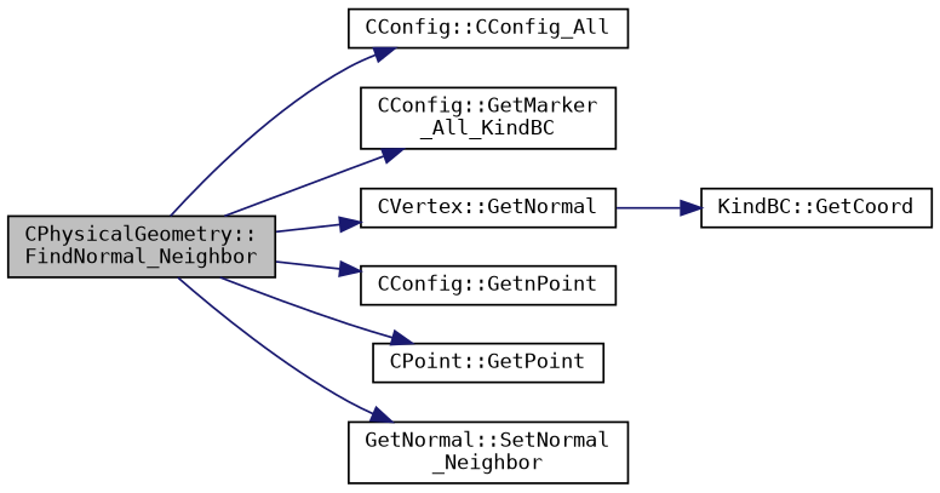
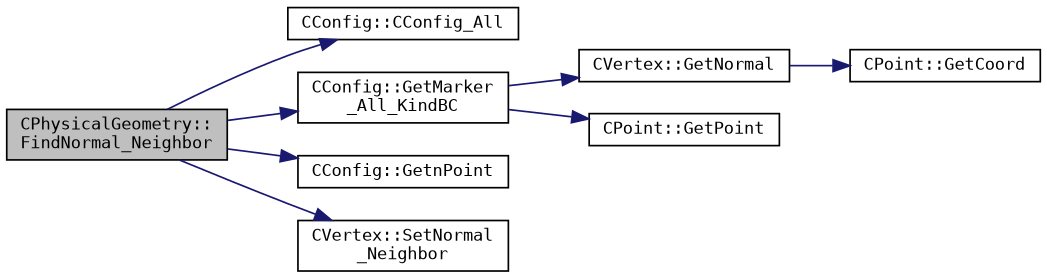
  digraph {
    fontname="DejaVu Sans Mono"
    rankdir=LR
    node [color=black fillcolor=white fontname="DejaVu Sans Mono" fontsize=10 shape=record style=filled]
    edge [color=midnightblue fontname="DejaVu Sans Mono" fontsize=10 labelfontname=Helvetica labelfontsize=10 style=solid]
    n1 [fillcolor=grey75 fontcolor=black height=0.2 label="CPhysicalGeometry::\lFindNormal_Neighbor" width=0.4]
    n2 [height=0.2 label="CConfig::CConfig_All" width=0.4]
    n3 [height=0.2 label="CConfig::GetMarker\l_All_KindBC" width=0.4]
    n4 [height=0.2 label="CVertex::GetNormal" width=0.4]
    n5 [height=0.2 label="CConfig::GetnPoint" width=0.4]
    n6 [height=0.2 label="CPoint::GetPoint" width=0.4]
-   n7 [height=0.2 label="GetNormal::SetNormal\l_Neighbor" width=0.4]
-   n8 [height=0.2 label="KindBC::GetCoord" width=0.4]
+   n7 [height=0.2 label="CVertex::SetNormal\l_Neighbor" width=0.4]
+   n8 [height=0.2 label="CPoint::GetCoord" width=0.4]
    n1 -> n2
    n1 -> n3
-   n1 -> n4
+   n3 -> n4
    n1 -> n5
-   n1 -> n6
+   n3 -> n6
    n1 -> n7
    n4 -> n8
  }
